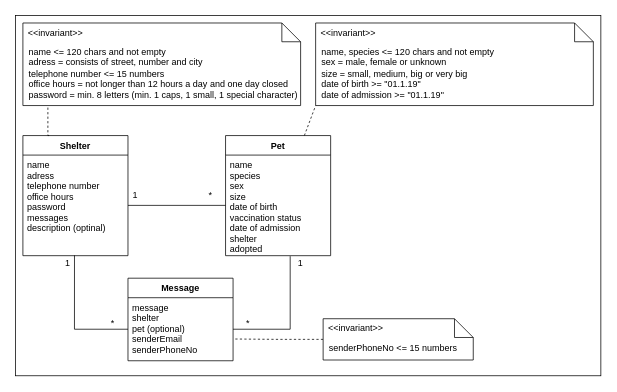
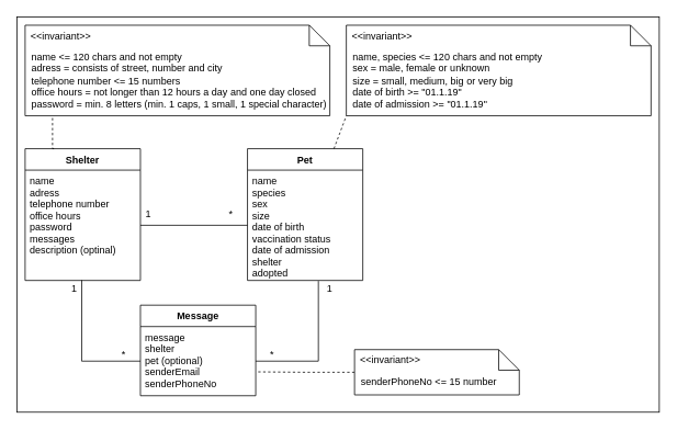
  <mxCell id="0" />
  <mxCell id="1" parent="0" />
  <mxCell id="2" value="" style="rounded=0;whiteSpace=wrap;html=1;" parent="1" vertex="1"><mxGeometry x="20" y="20" width="780" height="480" as="geometry" /></mxCell>
  <mxCell id="3" style="edgeStyle=orthogonalEdgeStyle;rounded=0;orthogonalLoop=1;jettySize=auto;html=1;exitX=0.25;exitY=0;exitDx=0;exitDy=0;entryX=0.09;entryY=1.012;entryDx=0;entryDy=0;entryPerimeter=0;dashed=1;endArrow=none;endFill=0;" parent="1" source="4" target="12" edge="1"><mxGeometry relative="1" as="geometry" /></mxCell>
  <mxCell id="4" value="Shelter" style="swimlane;fontStyle=1;childLayout=stackLayout;horizontal=1;startSize=26;fillColor=none;horizontalStack=0;resizeParent=1;resizeParentMax=0;resizeLast=0;collapsible=1;marginBottom=0;" parent="1" vertex="1"><mxGeometry x="30" y="180" width="140" height="160" as="geometry" /></mxCell>
  <mxCell id="5" value="name&#10;adress&#10;telephone number&#10;office hours&#10;password&#10;messages&#10;description (optinal)" style="text;strokeColor=none;fillColor=none;align=left;verticalAlign=top;spacingLeft=4;spacingRight=4;overflow=hidden;rotatable=0;points=[[0,0.5],[1,0.5]];portConstraint=eastwest;" parent="4" vertex="1"><mxGeometry y="26" width="140" height="134" as="geometry" /></mxCell>
  <mxCell id="6" style="rounded=0;orthogonalLoop=1;jettySize=auto;html=1;exitX=0.75;exitY=0;exitDx=0;exitDy=0;entryX=0;entryY=1;entryDx=0;entryDy=0;entryPerimeter=0;dashed=1;endArrow=none;endFill=0;" edge="1" parent="1" source="7" target="14"><mxGeometry relative="1" as="geometry" /></mxCell>
  <mxCell id="7" value="Pet" style="swimlane;fontStyle=1;childLayout=stackLayout;horizontal=1;startSize=26;fillColor=none;horizontalStack=0;resizeParent=1;resizeParentMax=0;resizeLast=0;collapsible=1;marginBottom=0;" parent="1" vertex="1"><mxGeometry x="300" y="180" width="140" height="160" as="geometry" /></mxCell>
  <mxCell id="8" value="name&#10;species&#10;sex&#10;size&#10;date of birth&#10;vaccination status&#10;date of admission&#10;shelter&#10;adopted" style="text;strokeColor=none;fillColor=none;align=left;verticalAlign=top;spacingLeft=4;spacingRight=4;overflow=hidden;rotatable=0;points=[[0,0.5],[1,0.5]];portConstraint=eastwest;" parent="7" vertex="1"><mxGeometry y="26" width="140" height="134" as="geometry" /></mxCell>
  <mxCell id="9" style="edgeStyle=orthogonalEdgeStyle;rounded=0;orthogonalLoop=1;jettySize=auto;html=1;exitX=1;exitY=0.5;exitDx=0;exitDy=0;entryX=0;entryY=0.5;entryDx=0;entryDy=0;endArrow=none;endFill=0;" parent="1" source="5" target="8" edge="1"><mxGeometry relative="1" as="geometry" /></mxCell>
  <mxCell id="10" value="*" style="text;html=1;strokeColor=none;fillColor=none;align=center;verticalAlign=middle;whiteSpace=wrap;rounded=0;" parent="1" vertex="1"><mxGeometry x="260" y="250" width="40" height="20" as="geometry" /></mxCell>
  <mxCell id="11" value="1" style="text;html=1;strokeColor=none;fillColor=none;align=center;verticalAlign=middle;whiteSpace=wrap;rounded=0;" parent="1" vertex="1"><mxGeometry x="160" y="250" width="40" height="20" as="geometry" /></mxCell>
  <mxCell id="12" value="name &amp;lt;= 120 chars and not empty&lt;br&gt;adress = consists of street, number and city&lt;br&gt;telephone number &amp;lt;= 15 numbers&lt;br&gt;office hours = not longer than 12 hours a day and one day closed&lt;br&gt;password = min. 8 letters (min. 1 caps, 1 small, 1 special character)" style="shape=note2;boundedLbl=1;whiteSpace=wrap;html=1;size=25;verticalAlign=top;align=left;spacingLeft=6;" parent="1" vertex="1"><mxGeometry x="30" y="30" width="370" height="110" as="geometry" /></mxCell>
  <mxCell id="13" value="&lt;&lt;invariant&gt;&gt;" style="resizeWidth=1;part=1;strokeColor=none;fillColor=none;align=left;spacingLeft=5;" parent="12" vertex="1"><mxGeometry width="370" height="25" relative="1" as="geometry" /></mxCell>
  <mxCell id="14" value="name, species &amp;lt;= 120 chars and not empty&lt;br&gt;sex = male, female or unknown&lt;br&gt;size = small, medium, big or very big&lt;br&gt;date of birth &amp;gt;= &quot;01.1.19&quot;&lt;br&gt;date of admission &amp;gt;= &quot;01.1.19&quot;" style="shape=note2;boundedLbl=1;whiteSpace=wrap;html=1;size=25;verticalAlign=top;align=left;spacingLeft=6;" parent="1" vertex="1"><mxGeometry x="420" y="30" width="370" height="110" as="geometry" /></mxCell>
  <mxCell id="15" value="&lt;&lt;invariant&gt;&gt;" style="resizeWidth=1;part=1;strokeColor=none;fillColor=none;align=left;spacingLeft=5;" parent="14" vertex="1"><mxGeometry width="370" height="25" relative="1" as="geometry" /></mxCell>
  <mxCell id="16" value="Message" style="swimlane;fontStyle=1;childLayout=stackLayout;horizontal=1;startSize=26;fillColor=none;horizontalStack=0;resizeParent=1;resizeParentMax=0;resizeLast=0;collapsible=1;marginBottom=0;" vertex="1" parent="1"><mxGeometry x="170" y="370" width="140" height="110" as="geometry" /></mxCell>
  <mxCell id="17" value="message&#10;shelter&#10;pet (optional)&#10;senderEmail&#10;senderPhoneNo" style="text;strokeColor=none;fillColor=none;align=left;verticalAlign=top;spacingLeft=4;spacingRight=4;overflow=hidden;rotatable=0;points=[[0,0.5],[1,0.5]];portConstraint=eastwest;" vertex="1" parent="16"><mxGeometry y="26" width="140" height="84" as="geometry" /></mxCell>
  <mxCell id="18" style="edgeStyle=orthogonalEdgeStyle;rounded=0;orthogonalLoop=1;jettySize=auto;html=1;exitX=0;exitY=0.5;exitDx=0;exitDy=0;entryX=0.491;entryY=0.997;entryDx=0;entryDy=0;entryPerimeter=0;endArrow=none;endFill=0;" edge="1" parent="1" source="17" target="5"><mxGeometry relative="1" as="geometry" /></mxCell>
  <mxCell id="19" style="edgeStyle=orthogonalEdgeStyle;rounded=0;orthogonalLoop=1;jettySize=auto;html=1;exitX=1;exitY=0.5;exitDx=0;exitDy=0;entryX=0.615;entryY=1.005;entryDx=0;entryDy=0;entryPerimeter=0;endArrow=none;endFill=0;" edge="1" parent="1" source="17" target="8"><mxGeometry relative="1" as="geometry" /></mxCell>
  <mxCell id="20" value="*" style="text;html=1;strokeColor=none;fillColor=none;align=center;verticalAlign=middle;whiteSpace=wrap;rounded=0;" vertex="1" parent="1"><mxGeometry x="130" y="420" width="40" height="20" as="geometry" /></mxCell>
  <mxCell id="21" value="1" style="text;html=1;strokeColor=none;fillColor=none;align=center;verticalAlign=middle;whiteSpace=wrap;rounded=0;" vertex="1" parent="1"><mxGeometry x="70" y="340" width="40" height="20" as="geometry" /></mxCell>
  <mxCell id="22" value="*" style="text;html=1;strokeColor=none;fillColor=none;align=center;verticalAlign=middle;whiteSpace=wrap;rounded=0;" vertex="1" parent="1"><mxGeometry x="310" y="420" width="40" height="20" as="geometry" /></mxCell>
  <mxCell id="23" value="1" style="text;html=1;strokeColor=none;fillColor=none;align=center;verticalAlign=middle;whiteSpace=wrap;rounded=0;" vertex="1" parent="1"><mxGeometry x="380" y="340" width="40" height="20" as="geometry" /></mxCell>
  <mxCell id="24" style="edgeStyle=orthogonalEdgeStyle;rounded=0;orthogonalLoop=1;jettySize=auto;html=1;exitX=0;exitY=0.5;exitDx=0;exitDy=0;exitPerimeter=0;entryX=1.005;entryY=0.655;entryDx=0;entryDy=0;entryPerimeter=0;endArrow=none;endFill=0;dashed=1;" edge="1" parent="1" source="25" target="17"><mxGeometry relative="1" as="geometry" /></mxCell>
- <mxCell id="25" value="senderPhoneNo &amp;lt;= 15 numbers&lt;br&gt;" style="shape=note2;boundedLbl=1;whiteSpace=wrap;html=1;size=25;verticalAlign=top;align=left;spacingLeft=6;" vertex="1" parent="1"><mxGeometry x="430" y="424" width="200" height="55" as="geometry" /></mxCell>
+ <mxCell id="25" value="senderPhoneNo &amp;lt;= 15 number&lt;br&gt;" style="shape=note2;boundedLbl=1;whiteSpace=wrap;html=1;size=25;verticalAlign=top;align=left;spacingLeft=6;" vertex="1" parent="1"><mxGeometry x="430" y="424" width="200" height="55" as="geometry" /></mxCell>
  <mxCell id="26" value="&lt;&lt;invariant&gt;&gt;" style="resizeWidth=1;part=1;strokeColor=none;fillColor=none;align=left;spacingLeft=5;" vertex="1" parent="25"><mxGeometry width="200" height="25" relative="1" as="geometry" /></mxCell>
